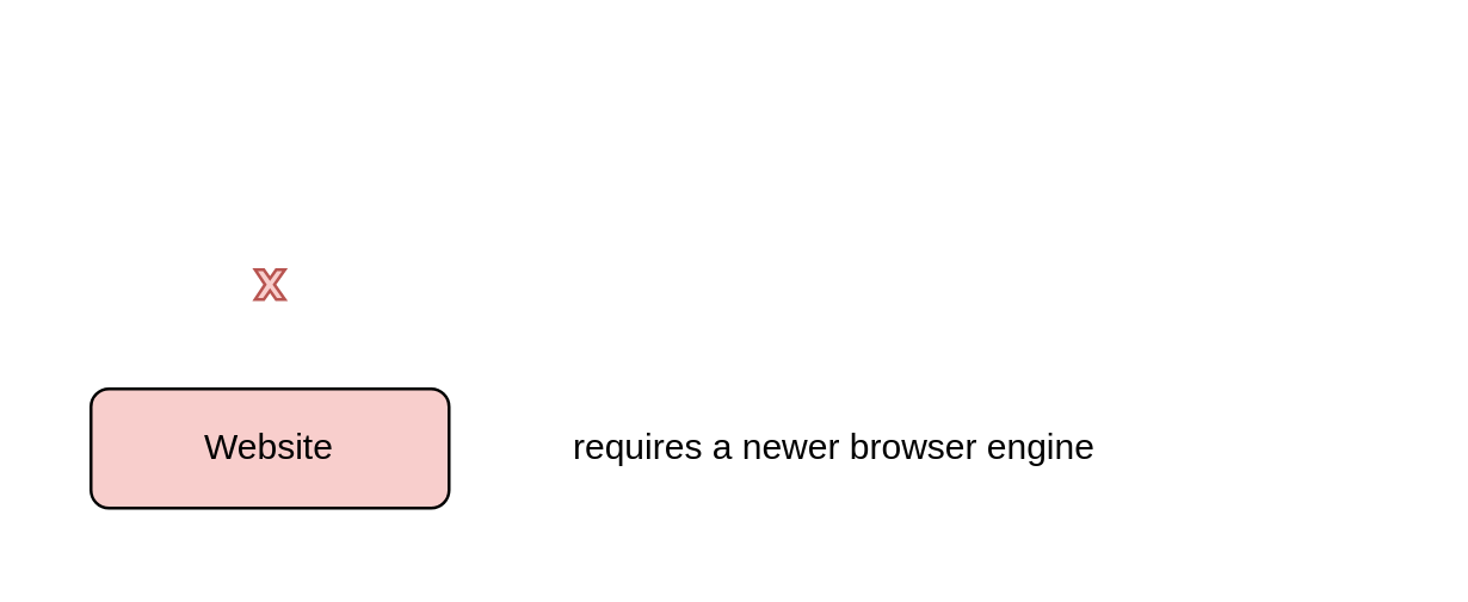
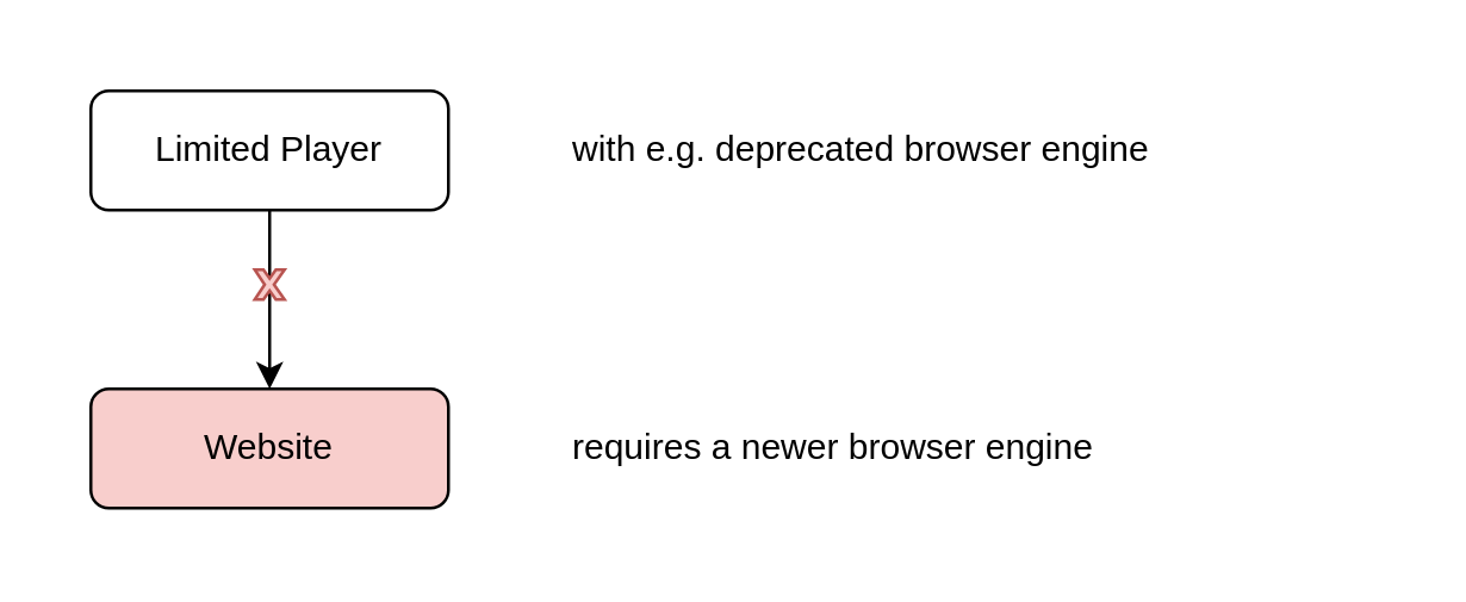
  <mxCell id="0" />
  <mxCell id="1" parent="0" />
  <mxCell id="2" value="" style="rounded=0;whiteSpace=wrap;html=1;fillColor=none;strokeColor=none;" vertex="1" parent="1"><mxGeometry x="20" y="20" width="450" height="160" as="geometry" /></mxCell>
  <mxCell id="3" value="Website" style="rounded=1;whiteSpace=wrap;html=1;fillColor=#f8cecc;" vertex="1" parent="1"><mxGeometry x="30" y="130" width="120" height="40" as="geometry" /></mxCell>
+ <mxCell id="4" value="" style="edgeStyle=orthogonalEdgeStyle;rounded=0;orthogonalLoop=1;jettySize=auto;html=1;" edge="1" parent="1" source="5" target="3"><mxGeometry relative="1" as="geometry" /></mxCell>
+ <mxCell id="5" value="Limited Player" style="rounded=1;whiteSpace=wrap;html=1;" vertex="1" parent="1"><mxGeometry x="30" y="30" width="120" height="40" as="geometry" /></mxCell>
+ <mxCell id="6" value="with e.g. deprecated browser engine" style="text;html=1;align=left;verticalAlign=middle;whiteSpace=wrap;rounded=0;" vertex="1" parent="1"><mxGeometry x="190" y="30" width="220" height="40" as="geometry" /></mxCell>
  <mxCell id="7" value="requires a newer browser engine" style="text;html=1;align=left;verticalAlign=middle;whiteSpace=wrap;rounded=0;" vertex="1" parent="1"><mxGeometry x="190" y="130" width="220" height="40" as="geometry" /></mxCell>
  <mxCell id="8" value="" style="verticalLabelPosition=bottom;verticalAlign=top;html=1;shape=mxgraph.basic.x;fillColor=#f8cecc;strokeColor=#b85450;" vertex="1" parent="1"><mxGeometry x="85" y="90" width="10" height="10" as="geometry" /></mxCell>
